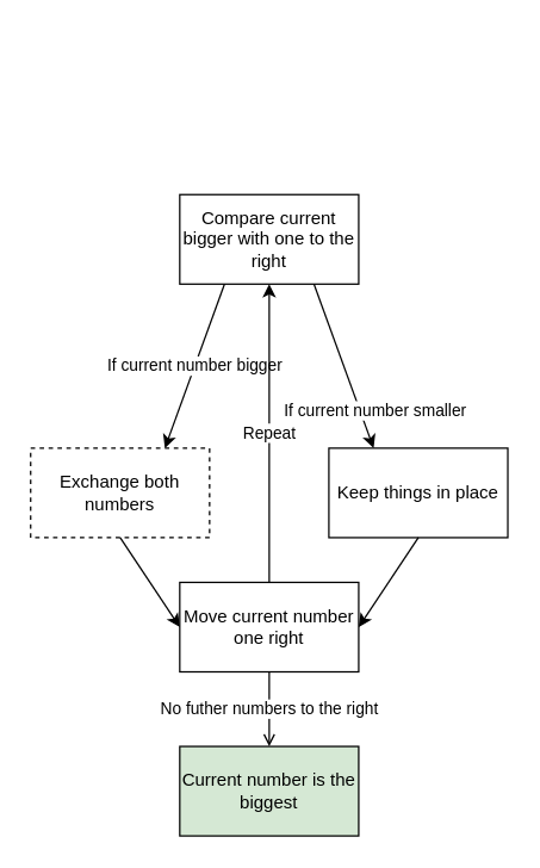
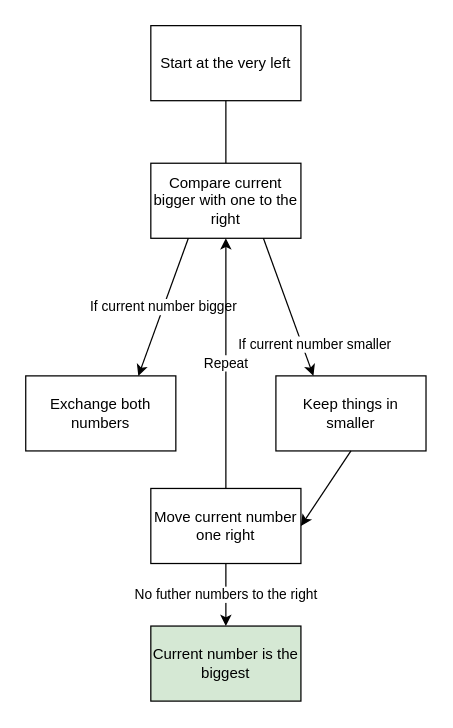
  <mxCell id="0" />
  <mxCell id="1" parent="0" />
+ <mxCell id="2" value="Start at the very left" style="rounded=0;whiteSpace=wrap;html=1;" vertex="1" parent="1"><mxGeometry x="120" y="20" width="120" height="60" as="geometry" /></mxCell>
+ <mxCell id="3" value="" style="endArrow=none;html=1;entryX=0.5;entryY=1;entryDx=0;entryDy=0;exitX=0.5;exitY=0;exitDx=0;exitDy=0;" edge="1" parent="1" source="4" target="2"><mxGeometry width="50" height="50" relative="1" as="geometry"><mxPoint x="194" y="160" as="sourcePoint" /><mxPoint x="220" y="230" as="targetPoint" /></mxGeometry></mxCell>
  <mxCell id="4" value="Compare current bigger with one to the right" style="rounded=0;whiteSpace=wrap;html=1;" vertex="1" parent="1"><mxGeometry x="120" y="130" width="120" height="60" as="geometry" /></mxCell>
- <mxCell id="5" value="Exchange both numbers" style="rounded=0;whiteSpace=wrap;html=1;dashed=1;" vertex="1" parent="1"><mxGeometry x="20" y="300" width="120" height="60" as="geometry" /></mxCell>
- <mxCell id="6" value="Keep things in place" style="rounded=0;whiteSpace=wrap;html=1;" vertex="1" parent="1"><mxGeometry x="220" y="300" width="120" height="60" as="geometry" /></mxCell>
+ <mxCell id="5" value="Exchange both numbers" style="rounded=0;whiteSpace=wrap;html=1;" vertex="1" parent="1"><mxGeometry x="20" y="300" width="120" height="60" as="geometry" /></mxCell>
+ <mxCell id="6" value="Keep things in smaller" style="rounded=0;whiteSpace=wrap;html=1;" vertex="1" parent="1"><mxGeometry x="220" y="300" width="120" height="60" as="geometry" /></mxCell>
  <mxCell id="7" value="If current number bigger" style="endArrow=classic;html=1;entryX=0.75;entryY=0;entryDx=0;entryDy=0;exitX=0.25;exitY=1;exitDx=0;exitDy=0;" edge="1" parent="1" source="4" target="5"><mxGeometry width="50" height="50" relative="1" as="geometry"><mxPoint x="170" y="280" as="sourcePoint" /><mxPoint x="220" y="230" as="targetPoint" /></mxGeometry></mxCell>
  <mxCell id="8" value="If current number smaller" style="endArrow=classic;html=1;exitX=0.75;exitY=1;exitDx=0;exitDy=0;entryX=0.25;entryY=0;entryDx=0;entryDy=0;" edge="1" parent="1" source="4" target="6"><mxGeometry x="0.6" y="9" width="50" height="50" relative="1" as="geometry"><mxPoint x="170" y="280" as="sourcePoint" /><mxPoint x="190" y="350" as="targetPoint" /><mxPoint as="offset" /></mxGeometry></mxCell>
- <mxCell id="9" value="No futher numbers to the right" style="edgeStyle=orthogonalEdgeStyle;rounded=0;orthogonalLoop=1;jettySize=auto;html=1;exitX=0.5;exitY=1;exitDx=0;exitDy=0;endArrow=open;" edge="1" parent="1" source="10" target="14"><mxGeometry relative="1" as="geometry"><mxPoint x="180" y="510" as="targetPoint" /></mxGeometry></mxCell>
+ <mxCell id="9" value="No futher numbers to the right" style="edgeStyle=orthogonalEdgeStyle;rounded=0;orthogonalLoop=1;jettySize=auto;html=1;exitX=0.5;exitY=1;exitDx=0;exitDy=0;" edge="1" parent="1" source="10" target="14"><mxGeometry relative="1" as="geometry"><mxPoint x="180" y="510" as="targetPoint" /></mxGeometry></mxCell>
  <mxCell id="10" value="Move current number one right" style="rounded=0;whiteSpace=wrap;html=1;" vertex="1" parent="1"><mxGeometry x="120" y="390" width="120" height="60" as="geometry" /></mxCell>
- <mxCell id="11" value="" style="endArrow=classic;html=1;exitX=0.5;exitY=1;exitDx=0;exitDy=0;entryX=0;entryY=0.5;entryDx=0;entryDy=0;" edge="1" parent="1" source="5" target="10"><mxGeometry width="50" height="50" relative="1" as="geometry"><mxPoint x="170" y="280" as="sourcePoint" /><mxPoint x="220" y="230" as="targetPoint" /></mxGeometry></mxCell>
  <mxCell id="12" value="" style="endArrow=classic;html=1;exitX=0.5;exitY=1;exitDx=0;exitDy=0;entryX=1;entryY=0.5;entryDx=0;entryDy=0;" edge="1" parent="1" source="6" target="10"><mxGeometry width="50" height="50" relative="1" as="geometry"><mxPoint x="170" y="280" as="sourcePoint" /><mxPoint x="220" y="230" as="targetPoint" /></mxGeometry></mxCell>
  <mxCell id="13" value="Repeat" style="endArrow=classic;html=1;exitX=0.5;exitY=0;exitDx=0;exitDy=0;entryX=0.5;entryY=1;entryDx=0;entryDy=0;" edge="1" parent="1" source="10" target="4"><mxGeometry width="50" height="50" relative="1" as="geometry"><mxPoint x="170" y="280" as="sourcePoint" /><mxPoint x="220" y="230" as="targetPoint" /></mxGeometry></mxCell>
  <mxCell id="14" value="Current number is the biggest" style="rounded=0;whiteSpace=wrap;html=1;fillColor=#d5e8d4;" vertex="1" parent="1"><mxGeometry x="120" y="500" width="120" height="60" as="geometry" /></mxCell>
